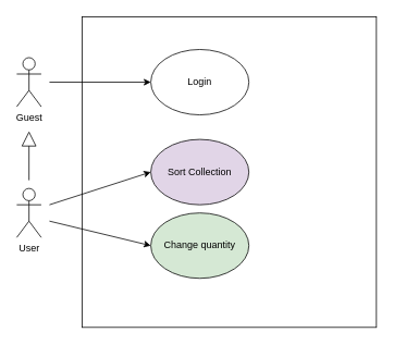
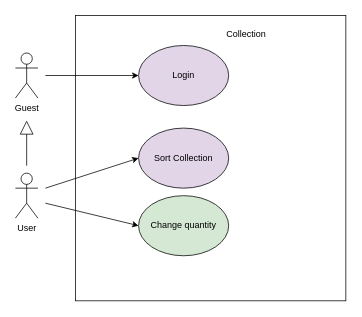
  <mxCell id="0" />
  <mxCell id="1" parent="0" />
  <mxCell id="2" value="User" style="shape=umlActor;verticalLabelPosition=bottom;verticalAlign=top;html=1;outlineConnect=0;" vertex="1" parent="1"><mxGeometry x="20" y="230" width="30" height="60" as="geometry" /></mxCell>
  <mxCell id="3" value="Guest" style="shape=umlActor;verticalLabelPosition=bottom;verticalAlign=top;html=1;outlineConnect=0;" vertex="1" parent="1"><mxGeometry x="20" y="70" width="30" height="60" as="geometry" /></mxCell>
  <mxCell id="4" value="" style="rounded=0;whiteSpace=wrap;html=1;" vertex="1" parent="1"><mxGeometry x="100" y="20" width="360" height="380" as="geometry" /></mxCell>
- <mxCell id="5" value="Login" style="ellipse;whiteSpace=wrap;html=1;" vertex="1" parent="1"><mxGeometry x="184" y="60" width="120" height="80" as="geometry" /></mxCell>
+ <mxCell id="5" value="Login" style="ellipse;whiteSpace=wrap;html=1;fillColor=#e1d5e7;" vertex="1" parent="1"><mxGeometry x="184" y="60" width="120" height="80" as="geometry" /></mxCell>
  <mxCell id="6" value="" style="endArrow=block;endSize=16;endFill=0;html=1;rounded=0;" edge="1" parent="1"><mxGeometry width="160" relative="1" as="geometry"><mxPoint x="35" y="220" as="sourcePoint" /><mxPoint x="35" y="160" as="targetPoint" /></mxGeometry></mxCell>
  <mxCell id="7" value="Sort Collection" style="ellipse;whiteSpace=wrap;html=1;fillColor=#e1d5e7;" vertex="1" parent="1"><mxGeometry x="184" y="170" width="120" height="80" as="geometry" /></mxCell>
+ <mxCell id="8" value="Collection" style="text;html=1;strokeColor=none;fillColor=none;align=center;verticalAlign=middle;whiteSpace=wrap;rounded=0;" vertex="1" parent="1"><mxGeometry x="280" y="30" width="95" height="30" as="geometry" /></mxCell>
  <mxCell id="9" value="" style="endArrow=classic;html=1;rounded=0;" edge="1" parent="1" target="5"><mxGeometry width="50" height="50" relative="1" as="geometry"><mxPoint x="60" y="100" as="sourcePoint" /><mxPoint x="130" y="190" as="targetPoint" /></mxGeometry></mxCell>
  <mxCell id="10" value="" style="endArrow=classic;html=1;rounded=0;entryX=0;entryY=0.5;entryDx=0;entryDy=0;" edge="1" parent="1" target="7"><mxGeometry width="50" height="50" relative="1" as="geometry"><mxPoint x="60" y="250" as="sourcePoint" /><mxPoint x="10" y="310" as="targetPoint" /></mxGeometry></mxCell>
  <mxCell id="11" value="Change quantity" style="ellipse;whiteSpace=wrap;html=1;fillColor=#d5e8d4;" vertex="1" parent="1"><mxGeometry x="184" y="260" width="120" height="80" as="geometry" /></mxCell>
  <mxCell id="12" value="" style="endArrow=classic;html=1;rounded=0;entryX=0;entryY=0.5;entryDx=0;entryDy=0;" edge="1" parent="1" target="11"><mxGeometry width="50" height="50" relative="1" as="geometry"><mxPoint x="60" y="270" as="sourcePoint" /><mxPoint x="194" y="220" as="targetPoint" /></mxGeometry></mxCell>
